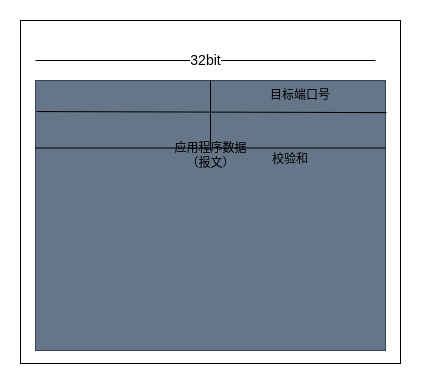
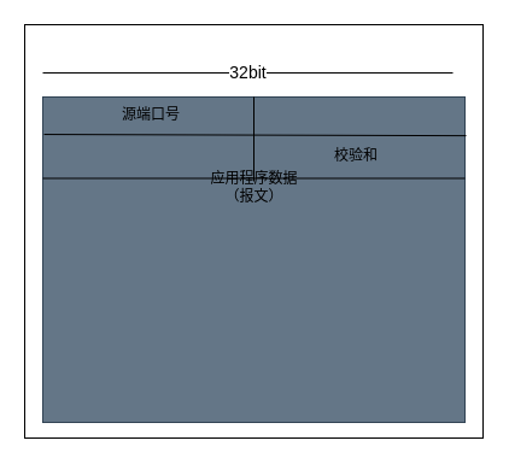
  <mxCell id="0" />
  <mxCell id="1" parent="0" />
  <mxCell id="2" value="" style="group" parent="1" vertex="1" connectable="0"><mxGeometry x="20" y="20" width="380" height="343" as="geometry" /></mxCell>
  <mxCell id="3" value="" style="rounded=0;whiteSpace=wrap;html=1;fontSize=14;" parent="2" vertex="1"><mxGeometry width="380" height="343" as="geometry" /></mxCell>
  <mxCell id="4" value="" style="rounded=0;whiteSpace=wrap;html=1;fillColor=#647687;fontColor=#ffffff;strokeColor=#314354;" parent="2" vertex="1"><mxGeometry x="15" y="60" width="350" height="270" as="geometry" /></mxCell>
  <mxCell id="5" value="" style="endArrow=none;html=1;exitX=0;exitY=0.25;exitDx=0;exitDy=0;entryX=1;entryY=0.25;entryDx=0;entryDy=0;" parent="2" source="4" target="4" edge="1"><mxGeometry width="50" height="50" relative="1" as="geometry"><mxPoint x="405" y="240" as="sourcePoint" /><mxPoint x="455" y="190" as="targetPoint" /></mxGeometry></mxCell>
  <mxCell id="6" value="" style="endArrow=none;html=1;exitX=0.003;exitY=0.115;exitDx=0;exitDy=0;exitPerimeter=0;entryX=1.003;entryY=0.119;entryDx=0;entryDy=0;entryPerimeter=0;" parent="2" source="4" target="4" edge="1"><mxGeometry width="50" height="50" relative="1" as="geometry"><mxPoint x="15" y="110" as="sourcePoint" /><mxPoint x="395" y="100" as="targetPoint" /></mxGeometry></mxCell>
  <mxCell id="7" value="" style="endArrow=none;html=1;entryX=0.5;entryY=0;entryDx=0;entryDy=0;" parent="2" target="4" edge="1"><mxGeometry width="50" height="50" relative="1" as="geometry"><mxPoint x="190" y="130" as="sourcePoint" /><mxPoint x="455" y="190" as="targetPoint" /></mxGeometry></mxCell>
- <mxCell id="9" value="目标端口号" style="text;html=1;strokeColor=none;fillColor=none;align=center;verticalAlign=middle;whiteSpace=wrap;rounded=0;" parent="2" vertex="1"><mxGeometry x="245" y="60" width="70" height="30" as="geometry" /></mxCell>
- <mxCell id="10" value="校验和" style="text;html=1;strokeColor=none;fillColor=none;align=center;verticalAlign=middle;whiteSpace=wrap;rounded=0;" parent="2" vertex="1"><mxGeometry x="240" y="124" width="60" height="30" as="geometry" /></mxCell>
+ <mxCell id="8" value="源端口号" style="text;html=1;strokeColor=none;fillColor=none;align=center;verticalAlign=middle;whiteSpace=wrap;rounded=0;" parent="2" vertex="1"><mxGeometry x="75" y="60" width="60" height="30" as="geometry" /></mxCell>
+ <mxCell id="10" value="校验和" style="text;html=1;strokeColor=none;fillColor=none;align=center;verticalAlign=middle;whiteSpace=wrap;rounded=0;" parent="2" vertex="1"><mxGeometry x="245" y="94" width="60" height="30" as="geometry" /></mxCell>
  <mxCell id="11" value="应用程序数据（报文）" style="text;html=1;strokeColor=none;fillColor=none;align=center;verticalAlign=middle;whiteSpace=wrap;rounded=0;" parent="2" vertex="1"><mxGeometry x="152.5" y="120" width="75" height="30" as="geometry" /></mxCell>
  <mxCell id="12" value="&lt;font style=&quot;font-size: 14px;&quot;&gt;32bit&lt;/font&gt;" style="endArrow=none;html=1;" parent="2" edge="1"><mxGeometry width="50" height="50" relative="1" as="geometry"><mxPoint x="15" y="40" as="sourcePoint" /><mxPoint x="355" y="40" as="targetPoint" /></mxGeometry></mxCell>
